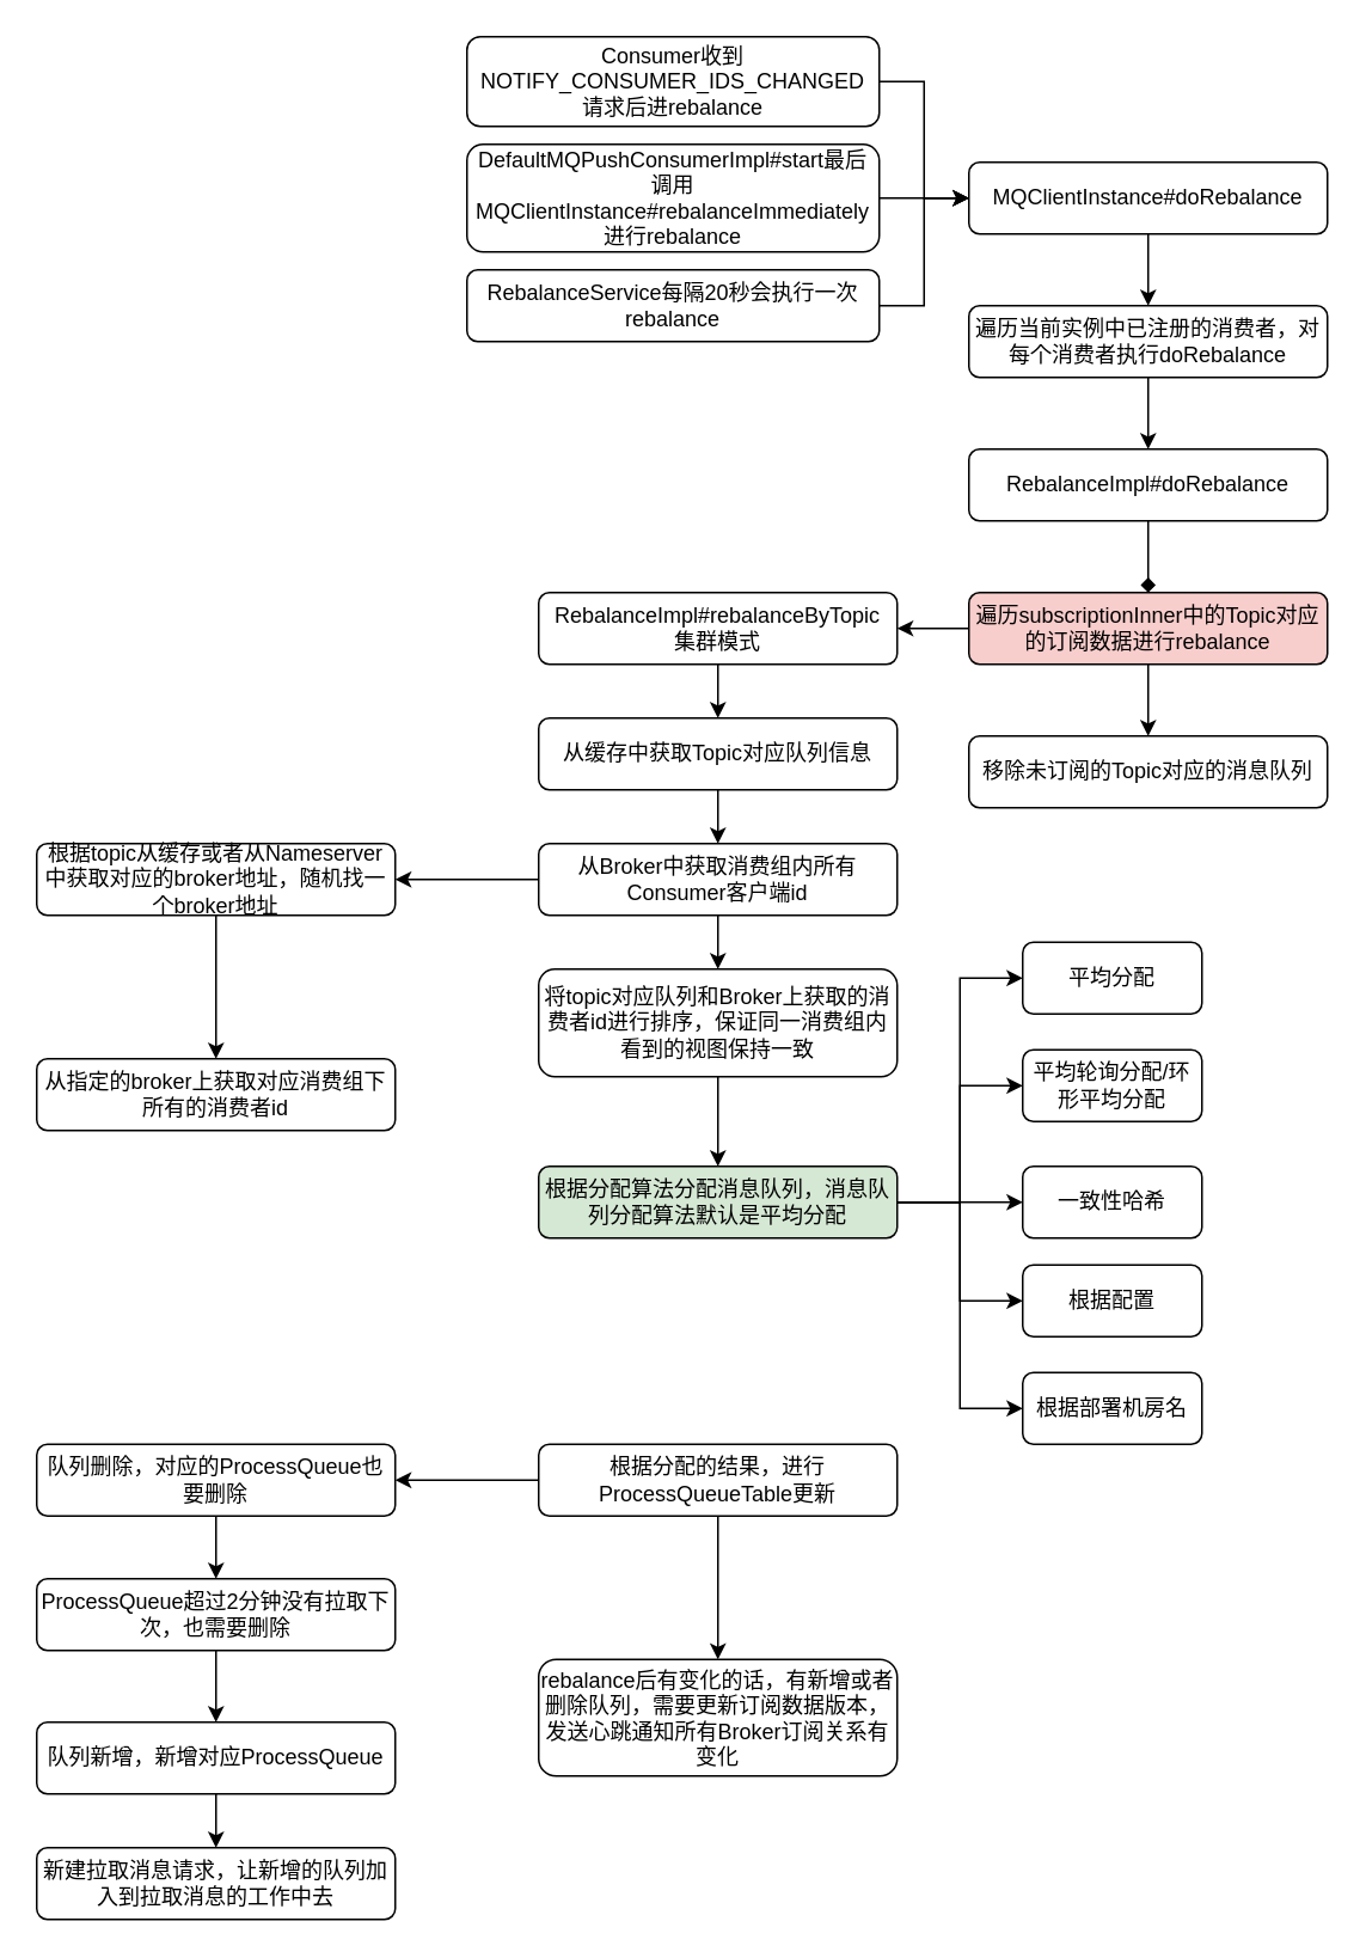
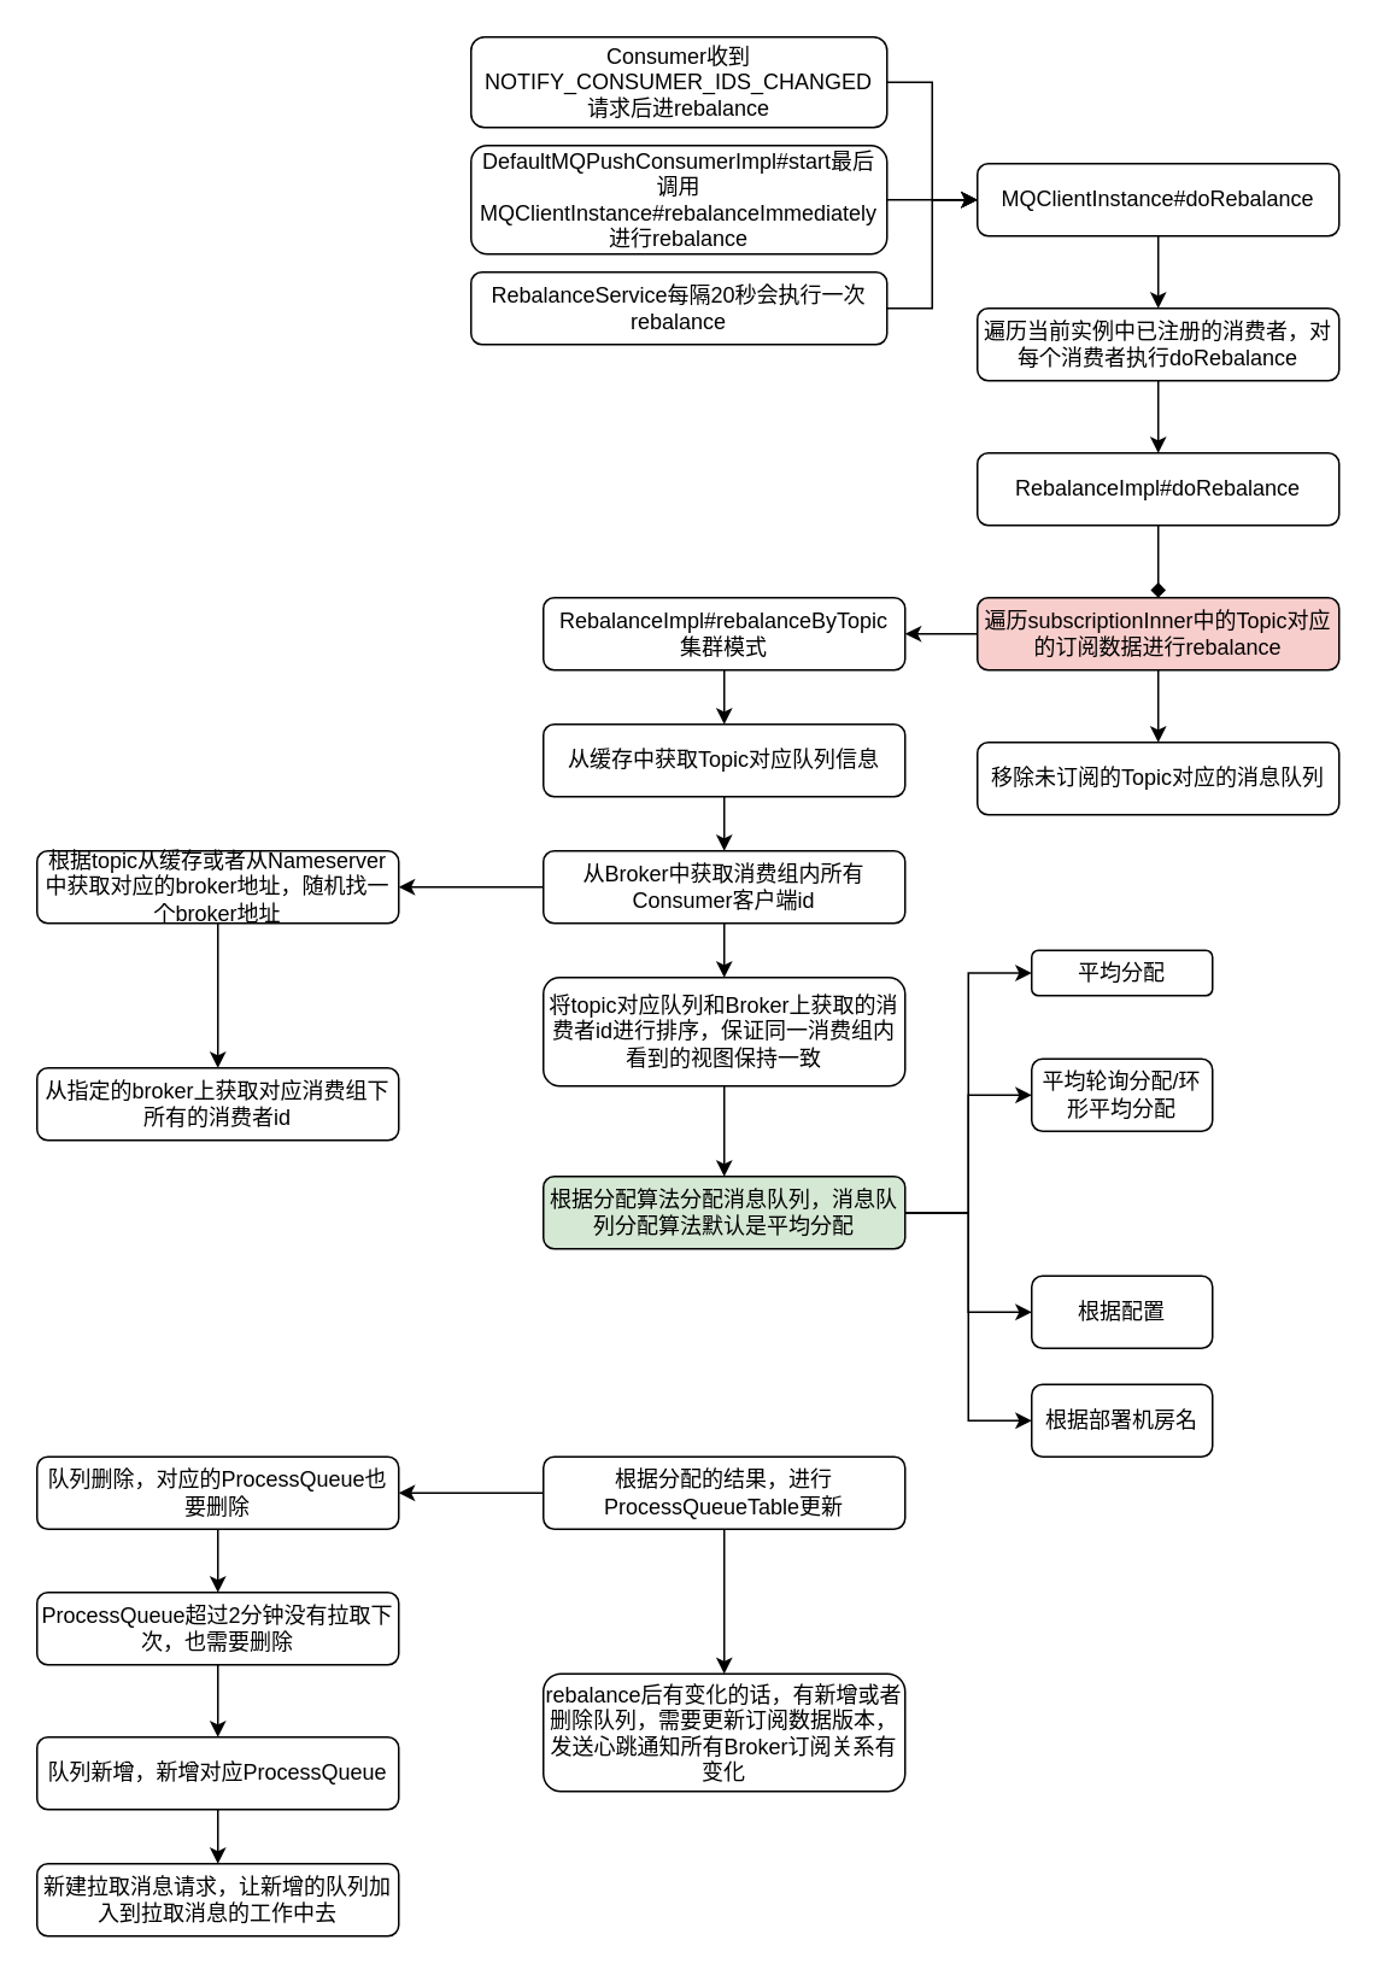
  <mxCell id="0" />
  <mxCell id="1" parent="0" />
  <mxCell id="2" value="" style="edgeStyle=orthogonalEdgeStyle;rounded=0;orthogonalLoop=1;jettySize=auto;html=1;" parent="1" source="3" target="5" edge="1"><mxGeometry relative="1" as="geometry" /></mxCell>
  <mxCell id="3" value="MQClientInstance#doRebalance" style="rounded=1;whiteSpace=wrap;html=1;fontSize=12;glass=0;strokeWidth=1;shadow=0;" parent="1" vertex="1"><mxGeometry x="540" y="90" width="200" height="40" as="geometry" /></mxCell>
  <mxCell id="4" value="" style="edgeStyle=orthogonalEdgeStyle;rounded=0;orthogonalLoop=1;jettySize=auto;html=1;" parent="1" source="5" target="7" edge="1"><mxGeometry relative="1" as="geometry" /></mxCell>
  <mxCell id="5" value="遍历当前实例中已注册的消费者，对每个消费者执行doRebalance" style="rounded=1;whiteSpace=wrap;html=1;fontSize=12;glass=0;strokeWidth=1;shadow=0;" parent="1" vertex="1"><mxGeometry x="540" y="170" width="200" height="40" as="geometry" /></mxCell>
  <mxCell id="6" value="" style="edgeStyle=orthogonalEdgeStyle;rounded=0;orthogonalLoop=1;jettySize=auto;html=1;endArrow=diamond;" parent="1" source="7" target="10" edge="1"><mxGeometry relative="1" as="geometry" /></mxCell>
  <mxCell id="7" value="RebalanceImpl#doRebalance" style="rounded=1;whiteSpace=wrap;html=1;fontSize=12;glass=0;strokeWidth=1;shadow=0;" parent="1" vertex="1"><mxGeometry x="540" y="250" width="200" height="40" as="geometry" /></mxCell>
  <mxCell id="8" value="" style="edgeStyle=orthogonalEdgeStyle;rounded=0;orthogonalLoop=1;jettySize=auto;html=1;" parent="1" source="10" target="13" edge="1"><mxGeometry relative="1" as="geometry" /></mxCell>
  <mxCell id="9" value="" style="edgeStyle=orthogonalEdgeStyle;rounded=0;orthogonalLoop=1;jettySize=auto;html=1;" edge="1" parent="1" source="10" target="11"><mxGeometry relative="1" as="geometry" /></mxCell>
  <mxCell id="10" value="遍历subscriptionInner中的Topic对应的订阅数据进行rebalance" style="rounded=1;whiteSpace=wrap;html=1;fontSize=12;glass=0;strokeWidth=1;shadow=0;fillColor=#f8cecc;" parent="1" vertex="1"><mxGeometry x="540" y="330" width="200" height="40" as="geometry" /></mxCell>
  <mxCell id="11" value="移除未订阅的Topic对应的消息队列" style="rounded=1;whiteSpace=wrap;html=1;fontSize=12;glass=0;strokeWidth=1;shadow=0;" vertex="1" parent="1"><mxGeometry x="540" y="410" width="200" height="40" as="geometry" /></mxCell>
  <mxCell id="12" value="" style="edgeStyle=orthogonalEdgeStyle;rounded=0;orthogonalLoop=1;jettySize=auto;html=1;" parent="1" source="13" target="15" edge="1"><mxGeometry relative="1" as="geometry" /></mxCell>
  <mxCell id="13" value="RebalanceImpl#rebalanceByTopic&lt;br&gt;集群模式" style="rounded=1;whiteSpace=wrap;html=1;fontSize=12;glass=0;strokeWidth=1;shadow=0;" parent="1" vertex="1"><mxGeometry x="300" y="330" width="200" height="40" as="geometry" /></mxCell>
  <mxCell id="14" value="" style="edgeStyle=orthogonalEdgeStyle;rounded=0;orthogonalLoop=1;jettySize=auto;html=1;" parent="1" source="15" target="18" edge="1"><mxGeometry relative="1" as="geometry" /></mxCell>
  <mxCell id="15" value="从缓存中获取Topic对应队列信息" style="rounded=1;whiteSpace=wrap;html=1;fontSize=12;glass=0;strokeWidth=1;shadow=0;" parent="1" vertex="1"><mxGeometry x="300" y="400" width="200" height="40" as="geometry" /></mxCell>
  <mxCell id="16" value="" style="edgeStyle=orthogonalEdgeStyle;rounded=0;orthogonalLoop=1;jettySize=auto;html=1;" parent="1" source="18" target="40" edge="1"><mxGeometry relative="1" as="geometry" /></mxCell>
  <mxCell id="17" value="" style="edgeStyle=orthogonalEdgeStyle;rounded=0;orthogonalLoop=1;jettySize=auto;html=1;" parent="1" source="18" target="20" edge="1"><mxGeometry relative="1" as="geometry" /></mxCell>
  <mxCell id="18" value="从Broker中获取消费组内所有Consumer客户端id" style="rounded=1;whiteSpace=wrap;html=1;fontSize=12;glass=0;strokeWidth=1;shadow=0;" parent="1" vertex="1"><mxGeometry x="300" y="470" width="200" height="40" as="geometry" /></mxCell>
  <mxCell id="19" value="" style="edgeStyle=orthogonalEdgeStyle;rounded=0;orthogonalLoop=1;jettySize=auto;html=1;" parent="1" source="20" target="26" edge="1"><mxGeometry relative="1" as="geometry" /></mxCell>
  <mxCell id="20" value="将topic对应队列和Broker上获取的消费者id进行排序，保证同一消费组内看到的视图保持一致" style="rounded=1;whiteSpace=wrap;html=1;fontSize=12;glass=0;strokeWidth=1;shadow=0;" parent="1" vertex="1"><mxGeometry x="300" y="540" width="200" height="60" as="geometry" /></mxCell>
  <mxCell id="21" style="edgeStyle=orthogonalEdgeStyle;rounded=0;orthogonalLoop=1;jettySize=auto;html=1;entryX=0;entryY=0.5;entryDx=0;entryDy=0;" parent="1" source="26" target="38" edge="1"><mxGeometry relative="1" as="geometry" /></mxCell>
  <mxCell id="22" style="edgeStyle=orthogonalEdgeStyle;rounded=0;orthogonalLoop=1;jettySize=auto;html=1;entryX=0;entryY=0.5;entryDx=0;entryDy=0;" parent="1" source="26" target="48" edge="1"><mxGeometry relative="1" as="geometry" /></mxCell>
- <mxCell id="23" style="edgeStyle=orthogonalEdgeStyle;rounded=0;orthogonalLoop=1;jettySize=auto;html=1;entryX=0;entryY=0.5;entryDx=0;entryDy=0;" parent="1" source="26" target="49" edge="1"><mxGeometry relative="1" as="geometry" /></mxCell>
  <mxCell id="24" style="edgeStyle=orthogonalEdgeStyle;rounded=0;orthogonalLoop=1;jettySize=auto;html=1;entryX=0;entryY=0.5;entryDx=0;entryDy=0;" parent="1" source="26" target="50" edge="1"><mxGeometry relative="1" as="geometry" /></mxCell>
  <mxCell id="25" style="edgeStyle=orthogonalEdgeStyle;rounded=0;orthogonalLoop=1;jettySize=auto;html=1;entryX=0;entryY=0.5;entryDx=0;entryDy=0;" parent="1" source="26" target="51" edge="1"><mxGeometry relative="1" as="geometry" /></mxCell>
  <mxCell id="26" value="根据分配算法分配消息队列，消息队列分配算法默认是平均分配" style="rounded=1;whiteSpace=wrap;html=1;fontSize=12;glass=0;strokeWidth=1;shadow=0;fillColor=#d5e8d4;" parent="1" vertex="1"><mxGeometry x="300" y="650" width="200" height="40" as="geometry" /></mxCell>
  <mxCell id="27" value="" style="edgeStyle=orthogonalEdgeStyle;rounded=0;orthogonalLoop=1;jettySize=auto;html=1;" parent="1" source="29" target="37" edge="1"><mxGeometry relative="1" as="geometry" /></mxCell>
  <mxCell id="28" value="" style="edgeStyle=orthogonalEdgeStyle;rounded=0;orthogonalLoop=1;jettySize=auto;html=1;" edge="1" parent="1" source="29" target="31"><mxGeometry relative="1" as="geometry" /></mxCell>
  <mxCell id="29" value="根据分配的结果，进行ProcessQueueTable更新" style="rounded=1;whiteSpace=wrap;html=1;fontSize=12;glass=0;strokeWidth=1;shadow=0;" parent="1" vertex="1"><mxGeometry x="300" y="805" width="200" height="40" as="geometry" /></mxCell>
  <mxCell id="30" value="" style="edgeStyle=orthogonalEdgeStyle;rounded=0;orthogonalLoop=1;jettySize=auto;html=1;" edge="1" parent="1" source="31" target="33"><mxGeometry relative="1" as="geometry" /></mxCell>
  <mxCell id="31" value="队列删除，对应的ProcessQueue也要删除" style="rounded=1;whiteSpace=wrap;html=1;fontSize=12;glass=0;strokeWidth=1;shadow=0;" vertex="1" parent="1"><mxGeometry x="20" y="805" width="200" height="40" as="geometry" /></mxCell>
  <mxCell id="32" value="" style="edgeStyle=orthogonalEdgeStyle;rounded=0;orthogonalLoop=1;jettySize=auto;html=1;" edge="1" parent="1" source="33" target="35"><mxGeometry relative="1" as="geometry" /></mxCell>
  <mxCell id="33" value="ProcessQueue超过2分钟没有拉取下次，也需要删除" style="rounded=1;whiteSpace=wrap;html=1;fontSize=12;glass=0;strokeWidth=1;shadow=0;" vertex="1" parent="1"><mxGeometry x="20" y="880" width="200" height="40" as="geometry" /></mxCell>
  <mxCell id="34" value="" style="edgeStyle=orthogonalEdgeStyle;rounded=0;orthogonalLoop=1;jettySize=auto;html=1;" edge="1" parent="1" source="35" target="36"><mxGeometry relative="1" as="geometry" /></mxCell>
  <mxCell id="35" value="队列新增，新增对应ProcessQueue" style="rounded=1;whiteSpace=wrap;html=1;fontSize=12;glass=0;strokeWidth=1;shadow=0;" vertex="1" parent="1"><mxGeometry x="20" y="960" width="200" height="40" as="geometry" /></mxCell>
  <mxCell id="36" value="新建拉取消息请求，让新增的队列加入到拉取消息的工作中去" style="rounded=1;whiteSpace=wrap;html=1;fontSize=12;glass=0;strokeWidth=1;shadow=0;" vertex="1" parent="1"><mxGeometry x="20" y="1030" width="200" height="40" as="geometry" /></mxCell>
  <mxCell id="37" value="rebalance后有变化的话，有新增或者删除队列，需要更新订阅数据版本，发送心跳通知所有Broker订阅关系有变化" style="rounded=1;whiteSpace=wrap;html=1;fontSize=12;glass=0;strokeWidth=1;shadow=0;" parent="1" vertex="1"><mxGeometry x="300" y="925" width="200" height="65" as="geometry" /></mxCell>
- <mxCell id="38" value="平均分配" style="rounded=1;whiteSpace=wrap;html=1;fontSize=12;glass=0;strokeWidth=1;shadow=0;" parent="1" vertex="1"><mxGeometry x="570" y="525" width="100" height="40" as="geometry" /></mxCell>
+ <mxCell id="38" value="平均分配" style="rounded=1;whiteSpace=wrap;html=1;fontSize=12;glass=0;strokeWidth=1;shadow=0;" parent="1" vertex="1"><mxGeometry x="570" y="525" width="100" height="25" as="geometry" /></mxCell>
  <mxCell id="39" value="" style="edgeStyle=orthogonalEdgeStyle;rounded=0;orthogonalLoop=1;jettySize=auto;html=1;" edge="1" parent="1" source="40" target="41"><mxGeometry relative="1" as="geometry" /></mxCell>
  <mxCell id="40" value="根据topic从缓存或者从Nameserver中获取对应的broker地址，随机找一个broker地址" style="rounded=1;whiteSpace=wrap;html=1;fontSize=12;glass=0;strokeWidth=1;shadow=0;" parent="1" vertex="1"><mxGeometry x="20" y="470" width="200" height="40" as="geometry" /></mxCell>
  <mxCell id="41" value="从指定的broker上获取对应消费组下所有的消费者id" style="rounded=1;whiteSpace=wrap;html=1;fontSize=12;glass=0;strokeWidth=1;shadow=0;" vertex="1" parent="1"><mxGeometry x="20" y="590" width="200" height="40" as="geometry" /></mxCell>
  <mxCell id="42" style="edgeStyle=orthogonalEdgeStyle;rounded=0;orthogonalLoop=1;jettySize=auto;html=1;" parent="1" source="43" edge="1"><mxGeometry relative="1" as="geometry"><mxPoint x="540" y="110" as="targetPoint" /></mxGeometry></mxCell>
  <mxCell id="43" value="DefaultMQPushConsumerImpl#start最后调用&lt;br&gt;MQClientInstance#rebalanceImmediately&lt;br&gt;进行rebalance" style="rounded=1;whiteSpace=wrap;html=1;fontSize=12;glass=0;strokeWidth=1;shadow=0;" parent="1" vertex="1"><mxGeometry x="260" y="80" width="230" height="60" as="geometry" /></mxCell>
  <mxCell id="44" style="edgeStyle=orthogonalEdgeStyle;rounded=0;orthogonalLoop=1;jettySize=auto;html=1;entryX=0;entryY=0.5;entryDx=0;entryDy=0;" parent="1" source="45" target="3" edge="1"><mxGeometry relative="1" as="geometry" /></mxCell>
  <mxCell id="45" value="RebalanceService每隔20秒会执行一次rebalance" style="rounded=1;whiteSpace=wrap;html=1;fontSize=12;glass=0;strokeWidth=1;shadow=0;" parent="1" vertex="1"><mxGeometry x="260" y="150" width="230" height="40" as="geometry" /></mxCell>
  <mxCell id="46" style="edgeStyle=orthogonalEdgeStyle;rounded=0;orthogonalLoop=1;jettySize=auto;html=1;entryX=0;entryY=0.5;entryDx=0;entryDy=0;" parent="1" source="47" target="3" edge="1"><mxGeometry relative="1" as="geometry" /></mxCell>
  <mxCell id="47" value="Consumer收到&lt;br&gt;NOTIFY_CONSUMER_IDS_CHANGED&lt;br&gt;请求后进rebalance" style="rounded=1;whiteSpace=wrap;html=1;fontSize=12;glass=0;strokeWidth=1;shadow=0;" parent="1" vertex="1"><mxGeometry x="260" y="20" width="230" height="50" as="geometry" /></mxCell>
  <mxCell id="48" value="平均轮询分配/环形平均分配" style="rounded=1;whiteSpace=wrap;html=1;fontSize=12;glass=0;strokeWidth=1;shadow=0;" parent="1" vertex="1"><mxGeometry x="570" y="585" width="100" height="40" as="geometry" /></mxCell>
- <mxCell id="49" value="一致性哈希" style="rounded=1;whiteSpace=wrap;html=1;fontSize=12;glass=0;strokeWidth=1;shadow=0;" parent="1" vertex="1"><mxGeometry x="570" y="650" width="100" height="40" as="geometry" /></mxCell>
  <mxCell id="50" value="根据配置" style="rounded=1;whiteSpace=wrap;html=1;fontSize=12;glass=0;strokeWidth=1;shadow=0;" parent="1" vertex="1"><mxGeometry x="570" y="705" width="100" height="40" as="geometry" /></mxCell>
  <mxCell id="51" value="根据部署机房名" style="rounded=1;whiteSpace=wrap;html=1;fontSize=12;glass=0;strokeWidth=1;shadow=0;" parent="1" vertex="1"><mxGeometry x="570" y="765" width="100" height="40" as="geometry" /></mxCell>
  <mxCell id="52" style="edgeStyle=orthogonalEdgeStyle;rounded=0;orthogonalLoop=1;jettySize=auto;html=1;exitX=0.5;exitY=1;exitDx=0;exitDy=0;" edge="1" parent="1" source="33" target="33"><mxGeometry relative="1" as="geometry" /></mxCell>
